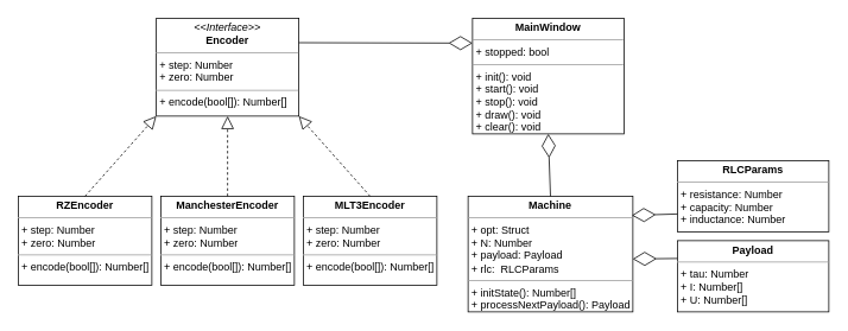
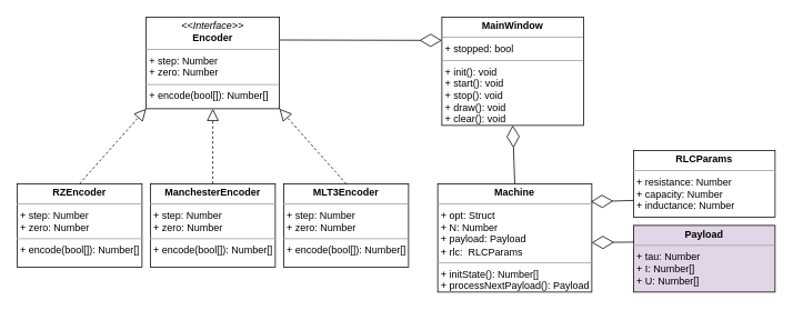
  <mxCell id="0" />
  <mxCell id="1" parent="0" />
  <mxCell id="2" value="&lt;p style=&quot;margin: 0px ; margin-top: 4px ; text-align: center&quot;&gt;&lt;i&gt;&amp;lt;&amp;lt;Interface&amp;gt;&amp;gt;&lt;/i&gt;&lt;br&gt;&lt;b&gt;Encoder&lt;/b&gt;&lt;/p&gt;&lt;hr size=&quot;1&quot;&gt;&lt;p style=&quot;margin: 0px ; margin-left: 4px&quot;&gt;+ step: Number&lt;br&gt;+ zero: Number&lt;/p&gt;&lt;hr size=&quot;1&quot;&gt;&lt;p style=&quot;margin: 0px ; margin-left: 4px&quot;&gt;+ encode(bool[]): Number[]&lt;br&gt;&lt;/p&gt;" style="verticalAlign=top;align=left;overflow=fill;fontSize=12;fontFamily=Helvetica;html=1;" parent="1" vertex="1"><mxGeometry x="175" y="20" width="160" height="110" as="geometry" /></mxCell>
  <mxCell id="3" value="&lt;p style=&quot;margin: 0px ; margin-top: 4px ; text-align: center&quot;&gt;&lt;b&gt;RZEncoder&lt;/b&gt;&lt;/p&gt;&lt;hr size=&quot;1&quot;&gt;&lt;p style=&quot;margin: 0px ; margin-left: 4px&quot;&gt;+ step: Number&lt;br&gt;+ zero: Number&lt;/p&gt;&lt;hr size=&quot;1&quot;&gt;&lt;p style=&quot;margin: 0px ; margin-left: 4px&quot;&gt;+ encode(bool[]): Number[]&lt;br&gt;&lt;/p&gt;" style="verticalAlign=top;align=left;overflow=fill;fontSize=12;fontFamily=Helvetica;html=1;" parent="1" vertex="1"><mxGeometry x="20" y="220" width="150" height="100" as="geometry" /></mxCell>
  <mxCell id="4" value="&lt;p style=&quot;margin: 0px ; margin-top: 4px ; text-align: center&quot;&gt;&lt;b&gt;MLT3Encoder&lt;/b&gt;&lt;/p&gt;&lt;hr size=&quot;1&quot;&gt;&lt;p style=&quot;margin: 0px ; margin-left: 4px&quot;&gt;+ step: Number&lt;br&gt;+ zero: Number&lt;/p&gt;&lt;hr size=&quot;1&quot;&gt;&lt;p style=&quot;margin: 0px ; margin-left: 4px&quot;&gt;+ encode(bool[]): Number[]&lt;br&gt;&lt;/p&gt;" style="verticalAlign=top;align=left;overflow=fill;fontSize=12;fontFamily=Helvetica;html=1;" parent="1" vertex="1"><mxGeometry x="340" y="220" width="150" height="100" as="geometry" /></mxCell>
  <mxCell id="5" value="&lt;p style=&quot;margin: 0px ; margin-top: 4px ; text-align: center&quot;&gt;&lt;b&gt;ManchesterEncoder&lt;/b&gt;&lt;/p&gt;&lt;hr size=&quot;1&quot;&gt;&lt;p style=&quot;margin: 0px ; margin-left: 4px&quot;&gt;+ step: Number&lt;br&gt;+ zero: Number&lt;/p&gt;&lt;hr size=&quot;1&quot;&gt;&lt;p style=&quot;margin: 0px ; margin-left: 4px&quot;&gt;+ encode(bool[]): Number[]&lt;br&gt;&lt;/p&gt;" style="verticalAlign=top;align=left;overflow=fill;fontSize=12;fontFamily=Helvetica;html=1;" parent="1" vertex="1"><mxGeometry x="180" y="220" width="150" height="100" as="geometry" /></mxCell>
  <mxCell id="6" value="" style="endArrow=block;dashed=1;endFill=0;endSize=12;html=1;exitX=0.5;exitY=0;exitDx=0;exitDy=0;entryX=0;entryY=1;entryDx=0;entryDy=0;" parent="1" source="3" target="2" edge="1"><mxGeometry width="160" relative="1" as="geometry"><mxPoint x="280" y="150" as="sourcePoint" /><mxPoint x="440" y="150" as="targetPoint" /></mxGeometry></mxCell>
  <mxCell id="7" value="" style="endArrow=block;dashed=1;endFill=0;endSize=12;html=1;exitX=0.5;exitY=0;exitDx=0;exitDy=0;entryX=0.5;entryY=1;entryDx=0;entryDy=0;" parent="1" source="5" target="2" edge="1"><mxGeometry width="160" relative="1" as="geometry"><mxPoint x="270" y="110" as="sourcePoint" /><mxPoint x="180" y="140" as="targetPoint" /></mxGeometry></mxCell>
  <mxCell id="8" value="" style="endArrow=block;dashed=1;endFill=0;endSize=12;html=1;exitX=0.5;exitY=0;exitDx=0;exitDy=0;entryX=1;entryY=1;entryDx=0;entryDy=0;" parent="1" source="4" target="2" edge="1"><mxGeometry width="160" relative="1" as="geometry"><mxPoint x="115" y="190" as="sourcePoint" /><mxPoint x="300" y="60" as="targetPoint" /></mxGeometry></mxCell>
  <mxCell id="9" value="&lt;p style=&quot;margin: 0px ; margin-top: 4px ; text-align: center&quot;&gt;&lt;b&gt;MainWindow&lt;/b&gt;&lt;/p&gt;&lt;hr size=&quot;1&quot;&gt;&lt;p style=&quot;margin: 0px ; margin-left: 4px&quot;&gt;+ stopped: bool&lt;br&gt;&lt;/p&gt;&lt;hr size=&quot;1&quot;&gt;&lt;p style=&quot;margin: 0px ; margin-left: 4px&quot;&gt;+ init(): void&lt;br&gt;&lt;/p&gt;&lt;p style=&quot;margin: 0px ; margin-left: 4px&quot;&gt;+ start(): void&lt;/p&gt;&lt;p style=&quot;margin: 0px ; margin-left: 4px&quot;&gt;+ stop(): void&lt;/p&gt;&lt;p style=&quot;margin: 0px ; margin-left: 4px&quot;&gt;+ draw(): void&lt;/p&gt;&lt;p style=&quot;margin: 0px ; margin-left: 4px&quot;&gt;+ clear(): void&lt;/p&gt;" style="verticalAlign=top;align=left;overflow=fill;fontSize=12;fontFamily=Helvetica;html=1;" parent="1" vertex="1"><mxGeometry x="530" y="20" width="170" height="130" as="geometry" /></mxCell>
  <mxCell id="10" value="&lt;p style=&quot;margin: 0px ; margin-top: 4px ; text-align: center&quot;&gt;&lt;b&gt;Machine&lt;/b&gt;&lt;/p&gt;&lt;hr size=&quot;1&quot;&gt;&lt;p style=&quot;margin: 0px ; margin-left: 4px&quot;&gt;+ opt: Struct&lt;br&gt;&lt;/p&gt;&lt;p style=&quot;margin: 0px ; margin-left: 4px&quot;&gt;+ N: Number&lt;/p&gt;&lt;p style=&quot;margin: 0px ; margin-left: 4px&quot;&gt;+ payload: Payload&lt;/p&gt;&lt;p style=&quot;margin: 0px ; margin-left: 4px&quot;&gt;+ rlc:&amp;nbsp; RLCParams&lt;/p&gt;&lt;hr size=&quot;1&quot;&gt;&lt;p style=&quot;margin: 0px ; margin-left: 4px&quot;&gt;+ initState(): Number[]&lt;br&gt;&lt;/p&gt;&lt;p style=&quot;margin: 0px ; margin-left: 4px&quot;&gt;+ processNextPayload(): Payload&lt;/p&gt;&lt;p style=&quot;margin: 0px ; margin-left: 4px&quot;&gt;&lt;br&gt;&lt;/p&gt;" style="verticalAlign=top;align=left;overflow=fill;fontSize=12;fontFamily=Helvetica;html=1;" parent="1" vertex="1"><mxGeometry x="525" y="220" width="185" height="130" as="geometry" /></mxCell>
  <mxCell id="11" value="" style="endArrow=diamondThin;endFill=0;endSize=24;html=1;exitX=1;exitY=0.25;exitDx=0;exitDy=0;" parent="1" source="2" edge="1"><mxGeometry width="160" relative="1" as="geometry"><mxPoint x="390" y="100" as="sourcePoint" /><mxPoint x="530" y="48" as="targetPoint" /></mxGeometry></mxCell>
  <mxCell id="12" value="" style="endArrow=diamondThin;endFill=0;endSize=24;html=1;exitX=0.5;exitY=0;exitDx=0;exitDy=0;entryX=0.5;entryY=1;entryDx=0;entryDy=0;" parent="1" source="10" target="9" edge="1"><mxGeometry width="160" relative="1" as="geometry"><mxPoint x="380" y="187.5" as="sourcePoint" /><mxPoint x="610" y="160" as="targetPoint" /></mxGeometry></mxCell>
  <mxCell id="13" value="&lt;p style=&quot;margin: 0px ; margin-top: 4px ; text-align: center&quot;&gt;&lt;b&gt;RLCParams&lt;/b&gt;&lt;/p&gt;&lt;hr size=&quot;1&quot;&gt;&lt;p style=&quot;margin: 0px ; margin-left: 4px&quot;&gt;+ resistance: Number&lt;br&gt;&lt;/p&gt;&lt;p style=&quot;margin: 0px ; margin-left: 4px&quot;&gt;+ capacity: Number&lt;/p&gt;&lt;p style=&quot;margin: 0px ; margin-left: 4px&quot;&gt;+ inductance: Number&lt;/p&gt;&lt;p style=&quot;margin: 0px ; margin-left: 4px&quot;&gt;&lt;br&gt;&lt;/p&gt;" style="verticalAlign=top;align=left;overflow=fill;fontSize=12;fontFamily=Helvetica;html=1;" vertex="1" parent="1"><mxGeometry x="760" y="180" width="170" height="80" as="geometry" /></mxCell>
- <mxCell id="14" value="&lt;p style=&quot;margin: 0px ; margin-top: 4px ; text-align: center&quot;&gt;&lt;b&gt;Payload&lt;/b&gt;&lt;/p&gt;&lt;hr size=&quot;1&quot;&gt;&lt;p style=&quot;margin: 0px ; margin-left: 4px&quot;&gt;+ tau: Number&lt;br&gt;&lt;/p&gt;&lt;p style=&quot;margin: 0px ; margin-left: 4px&quot;&gt;+ I: Number[]&lt;/p&gt;&lt;p style=&quot;margin: 0px ; margin-left: 4px&quot;&gt;+ U: Number[]&lt;/p&gt;&lt;p style=&quot;margin: 0px ; margin-left: 4px&quot;&gt;&lt;br&gt;&lt;/p&gt;" style="verticalAlign=top;align=left;overflow=fill;fontSize=12;fontFamily=Helvetica;html=1;" vertex="1" parent="1"><mxGeometry x="760" y="270" width="170" height="80" as="geometry" /></mxCell>
+ <mxCell id="14" value="&lt;p style=&quot;margin: 0px ; margin-top: 4px ; text-align: center&quot;&gt;&lt;b&gt;Payload&lt;/b&gt;&lt;/p&gt;&lt;hr size=&quot;1&quot;&gt;&lt;p style=&quot;margin: 0px ; margin-left: 4px&quot;&gt;+ tau: Number&lt;br&gt;&lt;/p&gt;&lt;p style=&quot;margin: 0px ; margin-left: 4px&quot;&gt;+ I: Number[]&lt;/p&gt;&lt;p style=&quot;margin: 0px ; margin-left: 4px&quot;&gt;+ U: Number[]&lt;/p&gt;&lt;p style=&quot;margin: 0px ; margin-left: 4px&quot;&gt;&lt;br&gt;&lt;/p&gt;" style="verticalAlign=top;align=left;overflow=fill;fontSize=12;fontFamily=Helvetica;html=1;fillColor=#e1d5e7;" vertex="1" parent="1"><mxGeometry x="760" y="270" width="170" height="80" as="geometry" /></mxCell>
  <mxCell id="15" value="" style="endArrow=diamondThin;endFill=0;endSize=24;html=1;entryX=0.994;entryY=0.166;entryDx=0;entryDy=0;entryPerimeter=0;exitX=0;exitY=0.75;exitDx=0;exitDy=0;" edge="1" parent="1" source="13" target="10"><mxGeometry width="160" relative="1" as="geometry"><mxPoint x="757" y="207" as="sourcePoint" /><mxPoint x="720" y="255" as="targetPoint" /></mxGeometry></mxCell>
  <mxCell id="16" value="" style="endArrow=diamondThin;endFill=0;endSize=24;html=1;exitX=0;exitY=0.25;exitDx=0;exitDy=0;entryX=0.999;entryY=0.543;entryDx=0;entryDy=0;entryPerimeter=0;" edge="1" parent="1" source="14" target="10"><mxGeometry width="160" relative="1" as="geometry"><mxPoint x="791.36" y="266.16" as="sourcePoint" /><mxPoint x="730" y="265" as="targetPoint" /></mxGeometry></mxCell>
